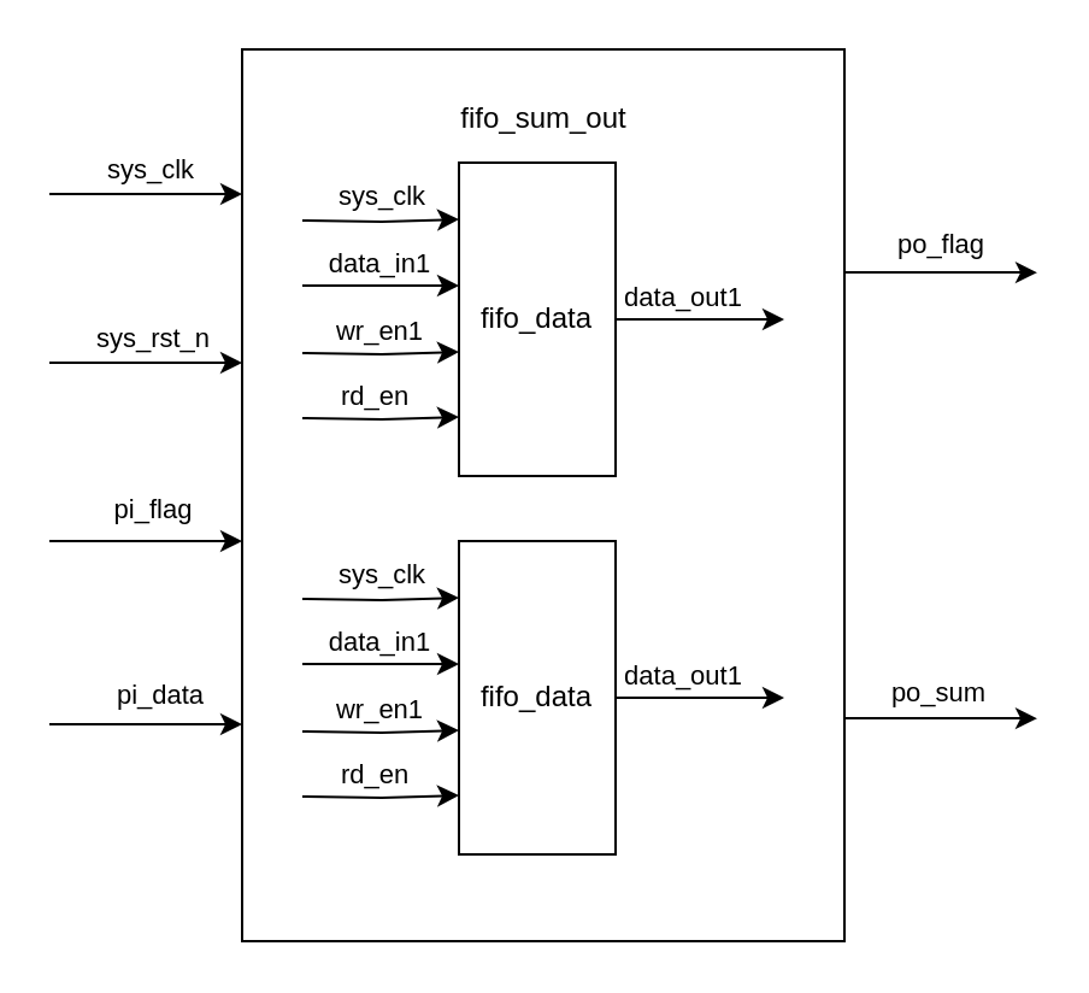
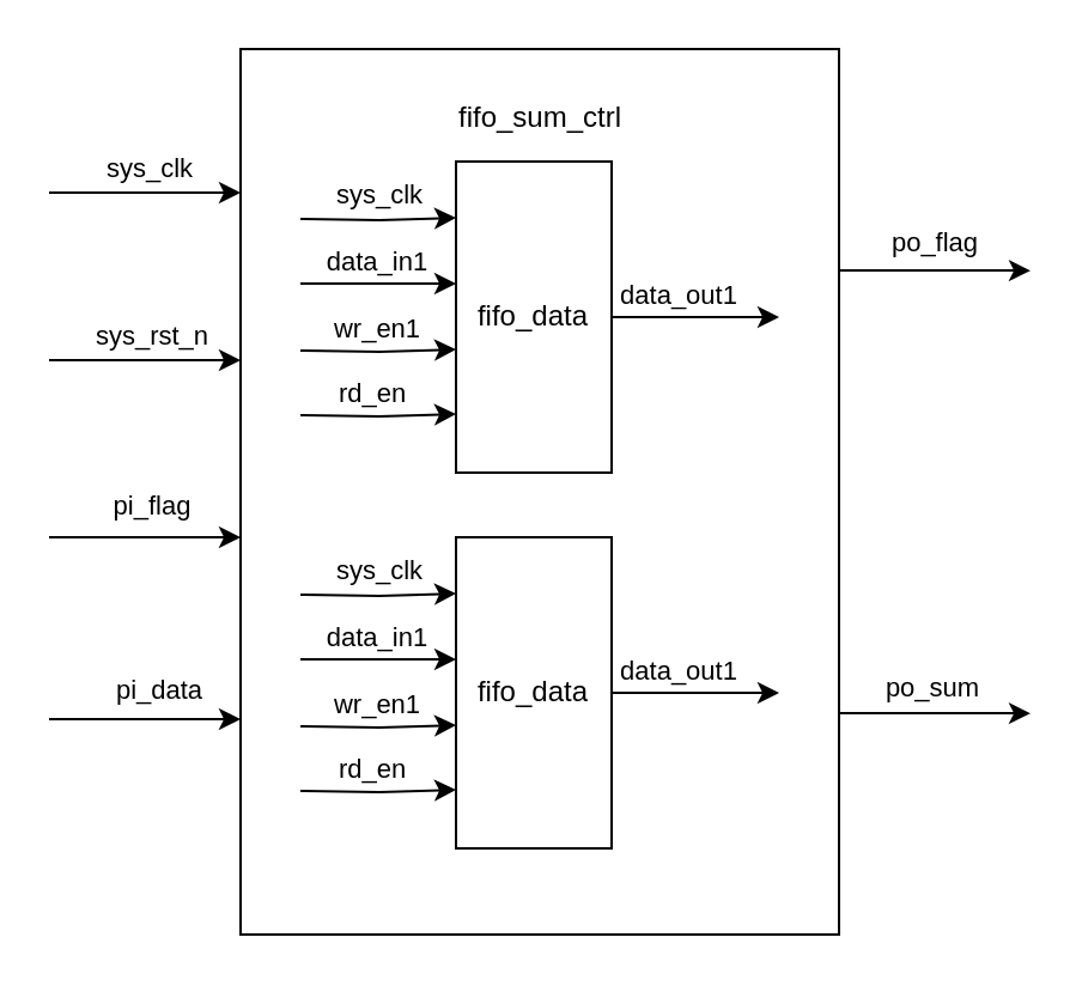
  <mxCell id="0" />
  <mxCell id="1" parent="0" />
  <mxCell id="2" style="edgeStyle=orthogonalEdgeStyle;rounded=0;orthogonalLoop=1;jettySize=auto;html=1;" edge="1" parent="1"><mxGeometry relative="1" as="geometry"><mxPoint x="100" y="80" as="targetPoint" /><mxPoint x="20" y="80" as="sourcePoint" /></mxGeometry></mxCell>
  <mxCell id="3" value="sys_clk" style="edgeLabel;html=1;align=center;verticalAlign=middle;resizable=0;points=[];" vertex="1" connectable="0" parent="2"><mxGeometry x="-0.207" y="-1" relative="1" as="geometry"><mxPoint x="9" y="-12" as="offset" /></mxGeometry></mxCell>
  <mxCell id="4" style="edgeStyle=orthogonalEdgeStyle;rounded=0;orthogonalLoop=1;jettySize=auto;html=1;" edge="1" parent="1"><mxGeometry relative="1" as="geometry"><mxPoint x="100" y="150" as="targetPoint" /><mxPoint x="20" y="150" as="sourcePoint" /></mxGeometry></mxCell>
  <mxCell id="5" value="sys_rst_n" style="edgeLabel;html=1;align=center;verticalAlign=middle;resizable=0;points=[];" vertex="1" connectable="0" parent="4"><mxGeometry x="-0.227" relative="1" as="geometry"><mxPoint x="11" y="-11" as="offset" /></mxGeometry></mxCell>
  <mxCell id="6" style="edgeStyle=orthogonalEdgeStyle;rounded=0;orthogonalLoop=1;jettySize=auto;html=1;" edge="1" parent="1"><mxGeometry relative="1" as="geometry"><mxPoint x="100" y="224" as="targetPoint" /><mxPoint x="20" y="224" as="sourcePoint" /></mxGeometry></mxCell>
  <mxCell id="7" value="pi_flag" style="edgeLabel;html=1;align=center;verticalAlign=middle;resizable=0;points=[];" vertex="1" connectable="0" parent="6"><mxGeometry x="-0.301" y="1" relative="1" as="geometry"><mxPoint x="14" y="-13" as="offset" /></mxGeometry></mxCell>
  <mxCell id="8" style="edgeStyle=orthogonalEdgeStyle;rounded=0;orthogonalLoop=1;jettySize=auto;html=1;" edge="1" parent="1"><mxGeometry relative="1" as="geometry"><mxPoint x="100" y="300" as="targetPoint" /><mxPoint x="20" y="300" as="sourcePoint" /></mxGeometry></mxCell>
  <mxCell id="9" value="pi_data" style="edgeLabel;html=1;align=center;verticalAlign=middle;resizable=0;points=[];" vertex="1" connectable="0" parent="8"><mxGeometry x="-0.229" y="1" relative="1" as="geometry"><mxPoint x="14" y="-12" as="offset" /></mxGeometry></mxCell>
  <mxCell id="10" style="edgeStyle=orthogonalEdgeStyle;rounded=0;orthogonalLoop=1;jettySize=auto;html=1;exitX=1;exitY=0.25;exitDx=0;exitDy=0;" edge="1" parent="1" source="14"><mxGeometry relative="1" as="geometry"><mxPoint x="430" y="112.571" as="targetPoint" /></mxGeometry></mxCell>
  <mxCell id="11" value="po_flag" style="edgeLabel;html=1;align=center;verticalAlign=middle;resizable=0;points=[];" vertex="1" connectable="0" parent="10"><mxGeometry x="-0.03" y="1" relative="1" as="geometry"><mxPoint y="-11" as="offset" /></mxGeometry></mxCell>
  <mxCell id="12" style="edgeStyle=orthogonalEdgeStyle;rounded=0;orthogonalLoop=1;jettySize=auto;html=1;exitX=1;exitY=0.75;exitDx=0;exitDy=0;" edge="1" parent="1" source="14"><mxGeometry relative="1" as="geometry"><mxPoint x="430" y="297.571" as="targetPoint" /></mxGeometry></mxCell>
  <mxCell id="13" value="po_sum" style="edgeLabel;html=1;align=center;verticalAlign=middle;resizable=0;points=[];" vertex="1" connectable="0" parent="12"><mxGeometry x="0.268" relative="1" as="geometry"><mxPoint x="-12" y="-11" as="offset" /></mxGeometry></mxCell>
  <mxCell id="14" value="" style="rounded=0;whiteSpace=wrap;html=1;align=center;" vertex="1" parent="1"><mxGeometry x="100" y="20" width="250" height="370" as="geometry" /></mxCell>
- <mxCell id="15" value="fifo_sum_out" style="text;html=1;align=center;verticalAlign=middle;resizable=0;points=[];autosize=1;strokeColor=none;fillColor=none;" vertex="1" parent="1"><mxGeometry x="180" y="34" width="90" height="30" as="geometry" /></mxCell>
+ <mxCell id="15" value="fifo_sum_ctrl" style="text;html=1;align=center;verticalAlign=middle;resizable=0;points=[];autosize=1;strokeColor=none;fillColor=none;" vertex="1" parent="1"><mxGeometry x="180" y="34" width="90" height="30" as="geometry" /></mxCell>
  <mxCell id="16" style="edgeStyle=orthogonalEdgeStyle;rounded=0;orthogonalLoop=1;jettySize=auto;html=1;entryX=0;entryY=0.25;entryDx=0;entryDy=0;" edge="1" parent="1"><mxGeometry relative="1" as="geometry"><mxPoint x="190" y="90.5" as="targetPoint" /><mxPoint x="125" y="91" as="sourcePoint" /></mxGeometry></mxCell>
  <mxCell id="17" value="sys_clk" style="edgeLabel;html=1;align=center;verticalAlign=middle;resizable=0;points=[];" vertex="1" connectable="0" parent="16"><mxGeometry x="0.123" relative="1" as="geometry"><mxPoint x="-4" y="-10" as="offset" /></mxGeometry></mxCell>
  <mxCell id="18" style="edgeStyle=orthogonalEdgeStyle;rounded=0;orthogonalLoop=1;jettySize=auto;html=1;entryX=0;entryY=0.5;entryDx=0;entryDy=0;" edge="1" parent="1"><mxGeometry relative="1" as="geometry"><mxPoint x="190" y="118" as="targetPoint" /><mxPoint x="125" y="118" as="sourcePoint" /></mxGeometry></mxCell>
  <mxCell id="19" value="data_in1" style="edgeLabel;html=1;align=center;verticalAlign=middle;resizable=0;points=[];" vertex="1" connectable="0" parent="18"><mxGeometry x="-0.275" relative="1" as="geometry"><mxPoint x="7" y="-10" as="offset" /></mxGeometry></mxCell>
  <mxCell id="20" style="edgeStyle=orthogonalEdgeStyle;rounded=0;orthogonalLoop=1;jettySize=auto;html=1;entryX=0;entryY=0.75;entryDx=0;entryDy=0;" edge="1" parent="1"><mxGeometry relative="1" as="geometry"><mxPoint x="190" y="145.5" as="targetPoint" /><mxPoint x="125" y="146" as="sourcePoint" /></mxGeometry></mxCell>
  <mxCell id="21" value="wr_en1" style="edgeLabel;html=1;align=center;verticalAlign=middle;resizable=0;points=[];" vertex="1" connectable="0" parent="20"><mxGeometry x="-0.2" y="2" relative="1" as="geometry"><mxPoint x="5" y="-8" as="offset" /></mxGeometry></mxCell>
  <mxCell id="22" style="edgeStyle=orthogonalEdgeStyle;rounded=0;orthogonalLoop=1;jettySize=auto;html=1;entryX=0;entryY=0.75;entryDx=0;entryDy=0;" edge="1" parent="1"><mxGeometry relative="1" as="geometry"><mxPoint x="190" y="172.5" as="targetPoint" /><mxPoint x="125" y="173" as="sourcePoint" /></mxGeometry></mxCell>
  <mxCell id="23" value="rd_en" style="edgeLabel;html=1;align=center;verticalAlign=middle;resizable=0;points=[];" vertex="1" connectable="0" parent="22"><mxGeometry x="-0.126" y="-1" relative="1" as="geometry"><mxPoint x="1" y="-11" as="offset" /></mxGeometry></mxCell>
  <mxCell id="24" style="edgeStyle=orthogonalEdgeStyle;rounded=0;orthogonalLoop=1;jettySize=auto;html=1;exitX=1;exitY=0.5;exitDx=0;exitDy=0;" edge="1" parent="1" source="26"><mxGeometry relative="1" as="geometry"><mxPoint x="325" y="132" as="targetPoint" /></mxGeometry></mxCell>
  <mxCell id="25" value="data_out1" style="edgeLabel;html=1;align=center;verticalAlign=middle;resizable=0;points=[];" vertex="1" connectable="0" parent="24"><mxGeometry x="0.139" y="-1" relative="1" as="geometry"><mxPoint x="-12" y="-11" as="offset" /></mxGeometry></mxCell>
  <mxCell id="26" value="fifo_data" style="rounded=0;whiteSpace=wrap;html=1;" vertex="1" parent="1"><mxGeometry x="190" y="67" width="65" height="130" as="geometry" /></mxCell>
  <mxCell id="27" style="edgeStyle=orthogonalEdgeStyle;rounded=0;orthogonalLoop=1;jettySize=auto;html=1;entryX=0;entryY=0.25;entryDx=0;entryDy=0;" edge="1" parent="1"><mxGeometry relative="1" as="geometry"><mxPoint x="190" y="247.5" as="targetPoint" /><mxPoint x="125" y="248" as="sourcePoint" /></mxGeometry></mxCell>
  <mxCell id="28" value="sys_clk" style="edgeLabel;html=1;align=center;verticalAlign=middle;resizable=0;points=[];" vertex="1" connectable="0" parent="27"><mxGeometry x="0.123" relative="1" as="geometry"><mxPoint x="-4" y="-10" as="offset" /></mxGeometry></mxCell>
  <mxCell id="29" style="edgeStyle=orthogonalEdgeStyle;rounded=0;orthogonalLoop=1;jettySize=auto;html=1;entryX=0;entryY=0.5;entryDx=0;entryDy=0;" edge="1" parent="1"><mxGeometry relative="1" as="geometry"><mxPoint x="190" y="275" as="targetPoint" /><mxPoint x="125" y="275" as="sourcePoint" /></mxGeometry></mxCell>
  <mxCell id="30" value="data_in1" style="edgeLabel;html=1;align=center;verticalAlign=middle;resizable=0;points=[];" vertex="1" connectable="0" parent="29"><mxGeometry x="-0.275" relative="1" as="geometry"><mxPoint x="7" y="-10" as="offset" /></mxGeometry></mxCell>
  <mxCell id="31" style="edgeStyle=orthogonalEdgeStyle;rounded=0;orthogonalLoop=1;jettySize=auto;html=1;entryX=0;entryY=0.75;entryDx=0;entryDy=0;" edge="1" parent="1"><mxGeometry relative="1" as="geometry"><mxPoint x="190" y="302.5" as="targetPoint" /><mxPoint x="125" y="303" as="sourcePoint" /></mxGeometry></mxCell>
  <mxCell id="32" value="wr_en1" style="edgeLabel;html=1;align=center;verticalAlign=middle;resizable=0;points=[];" vertex="1" connectable="0" parent="31"><mxGeometry x="-0.2" y="2" relative="1" as="geometry"><mxPoint x="5" y="-8" as="offset" /></mxGeometry></mxCell>
  <mxCell id="33" style="edgeStyle=orthogonalEdgeStyle;rounded=0;orthogonalLoop=1;jettySize=auto;html=1;entryX=0;entryY=0.75;entryDx=0;entryDy=0;" edge="1" parent="1"><mxGeometry relative="1" as="geometry"><mxPoint x="190" y="329.5" as="targetPoint" /><mxPoint x="125" y="330" as="sourcePoint" /></mxGeometry></mxCell>
  <mxCell id="34" value="rd_en" style="edgeLabel;html=1;align=center;verticalAlign=middle;resizable=0;points=[];" vertex="1" connectable="0" parent="33"><mxGeometry x="-0.126" y="-1" relative="1" as="geometry"><mxPoint x="1" y="-11" as="offset" /></mxGeometry></mxCell>
  <mxCell id="35" style="edgeStyle=orthogonalEdgeStyle;rounded=0;orthogonalLoop=1;jettySize=auto;html=1;exitX=1;exitY=0.5;exitDx=0;exitDy=0;" edge="1" parent="1" source="37"><mxGeometry relative="1" as="geometry"><mxPoint x="325" y="289" as="targetPoint" /></mxGeometry></mxCell>
  <mxCell id="36" value="data_out1" style="edgeLabel;html=1;align=center;verticalAlign=middle;resizable=0;points=[];" vertex="1" connectable="0" parent="35"><mxGeometry x="0.139" y="-1" relative="1" as="geometry"><mxPoint x="-12" y="-11" as="offset" /></mxGeometry></mxCell>
  <mxCell id="37" value="fifo_data" style="rounded=0;whiteSpace=wrap;html=1;" vertex="1" parent="1"><mxGeometry x="190" y="224" width="65" height="130" as="geometry" /></mxCell>
